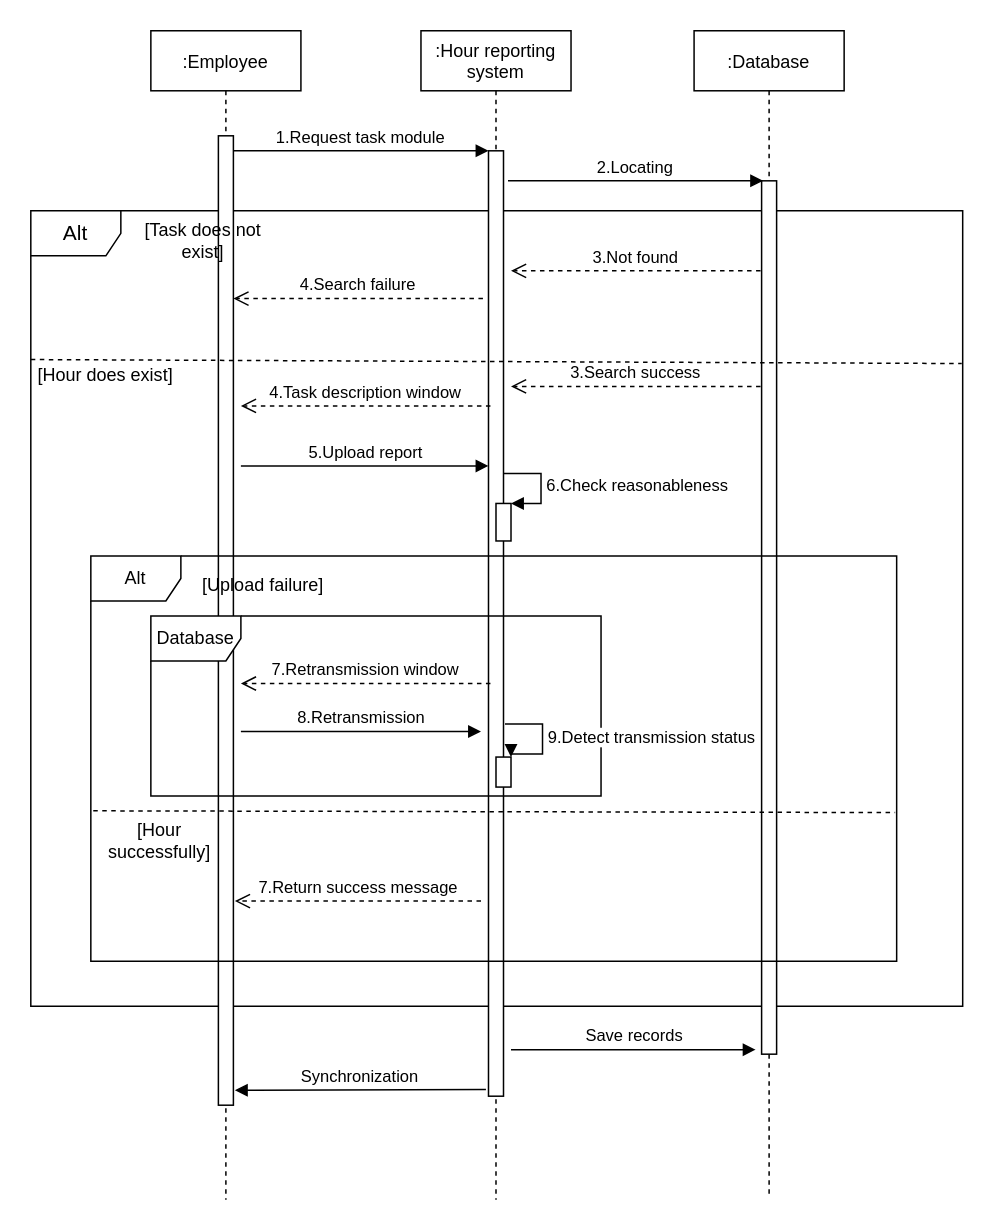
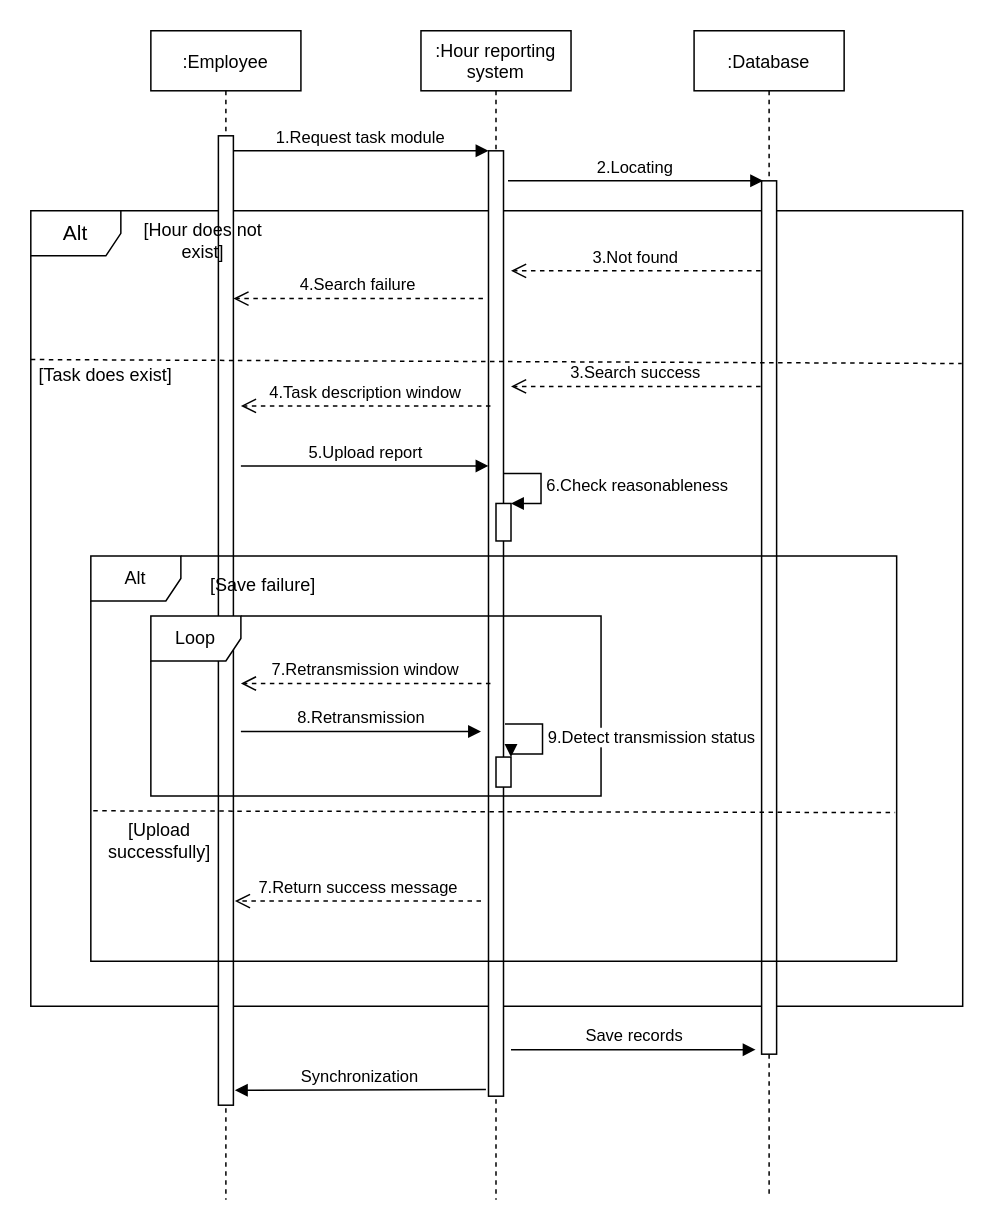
  <mxCell id="0" />
  <mxCell id="1" parent="0" />
  <mxCell id="2" value="&lt;font style=&quot;font-size: 14px&quot;&gt;Alt&lt;/font&gt;" style="shape=umlFrame;whiteSpace=wrap;html=1;" parent="1" vertex="1"><mxGeometry x="20" y="140" width="621" height="530" as="geometry" /></mxCell>
  <mxCell id="3" value=":Employee" style="shape=umlLifeline;perimeter=lifelinePerimeter;container=1;collapsible=0;recursiveResize=0;rounded=0;shadow=0;strokeWidth=1;" parent="1" vertex="1"><mxGeometry x="100" y="20" width="100" height="779" as="geometry" /></mxCell>
  <mxCell id="4" value="" style="points=[];perimeter=orthogonalPerimeter;rounded=0;shadow=0;strokeWidth=1;" parent="3" vertex="1"><mxGeometry x="45" y="70" width="10" height="646" as="geometry" /></mxCell>
  <mxCell id="5" value=":Hour reporting &#10;system" style="shape=umlLifeline;perimeter=lifelinePerimeter;container=1;collapsible=0;recursiveResize=0;rounded=0;shadow=0;strokeWidth=1;" parent="1" vertex="1"><mxGeometry x="280" y="20" width="100" height="779" as="geometry" /></mxCell>
  <mxCell id="6" value="" style="points=[];perimeter=orthogonalPerimeter;rounded=0;shadow=0;strokeWidth=1;" parent="5" vertex="1"><mxGeometry x="45" y="80" width="10" height="630" as="geometry" /></mxCell>
  <mxCell id="7" value="6.Check reasonableness" style="edgeStyle=orthogonalEdgeStyle;html=1;align=left;spacingLeft=2;endArrow=block;rounded=0;entryX=1;entryY=0;" parent="5" target="8" edge="1"><mxGeometry relative="1" as="geometry"><mxPoint x="55" y="295" as="sourcePoint" /><Array as="points"><mxPoint x="80" y="295" /></Array></mxGeometry></mxCell>
  <mxCell id="8" value="" style="html=1;points=[];perimeter=orthogonalPerimeter;" parent="5" vertex="1"><mxGeometry x="50" y="315" width="10" height="25" as="geometry" /></mxCell>
  <mxCell id="9" value="4.Search failure" style="verticalAlign=bottom;endArrow=open;dashed=1;endSize=8;exitX=-0.37;exitY=0.613;shadow=0;strokeWidth=1;exitDx=0;exitDy=0;exitPerimeter=0;" parent="1" edge="1"><mxGeometry relative="1" as="geometry"><mxPoint x="155" y="198.46" as="targetPoint" /><mxPoint x="321.3" y="198.46" as="sourcePoint" /></mxGeometry></mxCell>
  <mxCell id="10" value="1.Request task module" style="verticalAlign=bottom;endArrow=block;entryX=0;entryY=0;shadow=0;strokeWidth=1;" parent="1" source="4" target="6" edge="1"><mxGeometry relative="1" as="geometry"><mxPoint x="255" y="100" as="sourcePoint" /></mxGeometry></mxCell>
  <mxCell id="11" value=":Database" style="shape=umlLifeline;perimeter=lifelinePerimeter;container=1;collapsible=0;recursiveResize=0;rounded=0;shadow=0;strokeWidth=1;" parent="1" vertex="1"><mxGeometry x="462" y="20" width="100" height="775" as="geometry" /></mxCell>
  <mxCell id="12" value="" style="points=[];perimeter=orthogonalPerimeter;rounded=0;shadow=0;strokeWidth=1;" parent="11" vertex="1"><mxGeometry x="45" y="100" width="10" height="582" as="geometry" /></mxCell>
  <mxCell id="13" value="2.Locating" style="verticalAlign=bottom;endArrow=block;entryX=0;entryY=0;shadow=0;strokeWidth=1;" parent="1" edge="1"><mxGeometry relative="1" as="geometry"><mxPoint x="338" y="120" as="sourcePoint" /><mxPoint x="508" y="120" as="targetPoint" /></mxGeometry></mxCell>
  <mxCell id="14" value="3.Not found" style="verticalAlign=bottom;endArrow=open;dashed=1;endSize=8;exitX=-0.37;exitY=0.613;shadow=0;strokeWidth=1;exitDx=0;exitDy=0;exitPerimeter=0;" parent="1" edge="1"><mxGeometry relative="1" as="geometry"><mxPoint x="340" y="180" as="targetPoint" /><mxPoint x="506.3" y="180" as="sourcePoint" /></mxGeometry></mxCell>
  <mxCell id="15" value="" style="endArrow=none;dashed=1;html=1;fontSize=11;exitX=0;exitY=0.187;exitDx=0;exitDy=0;exitPerimeter=0;entryX=0.999;entryY=0.192;entryDx=0;entryDy=0;entryPerimeter=0;" parent="1" source="2" target="2" edge="1"><mxGeometry width="50" height="50" relative="1" as="geometry"><mxPoint x="80" y="330" as="sourcePoint" /><mxPoint x="410" y="330" as="targetPoint" /></mxGeometry></mxCell>
- <mxCell id="16" value="[Task does not exist]" style="text;html=1;align=center;verticalAlign=middle;whiteSpace=wrap;rounded=0;" parent="1" vertex="1"><mxGeometry x="90" y="150" width="90" height="20" as="geometry" /></mxCell>
- <mxCell id="17" value="[Hour does exist]" style="text;html=1;align=center;verticalAlign=middle;whiteSpace=wrap;rounded=0;" parent="1" vertex="1"><mxGeometry x="20" y="240" width="100" height="20" as="geometry" /></mxCell>
+ <mxCell id="16" value="[Hour does not exist]" style="text;html=1;align=center;verticalAlign=middle;whiteSpace=wrap;rounded=0;" parent="1" vertex="1"><mxGeometry x="90" y="150" width="90" height="20" as="geometry" /></mxCell>
+ <mxCell id="17" value="[Task does exist]" style="text;html=1;align=center;verticalAlign=middle;whiteSpace=wrap;rounded=0;" parent="1" vertex="1"><mxGeometry x="20" y="240" width="100" height="20" as="geometry" /></mxCell>
  <mxCell id="18" value="3.Search success" style="verticalAlign=bottom;endArrow=open;dashed=1;endSize=8;exitX=-0.37;exitY=0.613;shadow=0;strokeWidth=1;exitDx=0;exitDy=0;exitPerimeter=0;" parent="1" edge="1"><mxGeometry relative="1" as="geometry"><mxPoint x="340" y="257" as="targetPoint" /><mxPoint x="506.3" y="257" as="sourcePoint" /></mxGeometry></mxCell>
  <mxCell id="19" value="4.Task description window" style="verticalAlign=bottom;endArrow=open;dashed=1;endSize=8;exitX=-0.37;exitY=0.613;shadow=0;strokeWidth=1;exitDx=0;exitDy=0;exitPerimeter=0;" parent="1" edge="1"><mxGeometry relative="1" as="geometry"><mxPoint x="160" y="270" as="targetPoint" /><mxPoint x="326.3" y="270" as="sourcePoint" /></mxGeometry></mxCell>
  <mxCell id="20" value="5.Upload report" style="html=1;verticalAlign=bottom;endArrow=block;" parent="1" target="6" edge="1"><mxGeometry width="80" relative="1" as="geometry"><mxPoint x="160" y="310" as="sourcePoint" /><mxPoint x="240" y="310" as="targetPoint" /></mxGeometry></mxCell>
  <mxCell id="21" value="Alt" style="shape=umlFrame;whiteSpace=wrap;html=1;" parent="1" vertex="1"><mxGeometry x="60" y="370" width="537" height="270" as="geometry" /></mxCell>
- <mxCell id="22" value="[Upload failure]" style="text;html=1;align=center;verticalAlign=middle;whiteSpace=wrap;rounded=0;" parent="1" vertex="1"><mxGeometry x="130" y="380" width="90" height="20" as="geometry" /></mxCell>
- <mxCell id="23" value="[Hour successfully]" style="text;html=1;align=center;verticalAlign=middle;whiteSpace=wrap;rounded=0;" parent="1" vertex="1"><mxGeometry x="70" y="550" width="72" height="20" as="geometry" /></mxCell>
+ <mxCell id="22" value="[Save failure]" style="text;html=1;align=center;verticalAlign=middle;whiteSpace=wrap;rounded=0;" parent="1" vertex="1"><mxGeometry x="130" y="380" width="90" height="20" as="geometry" /></mxCell>
+ <mxCell id="23" value="[Upload successfully]" style="text;html=1;align=center;verticalAlign=middle;whiteSpace=wrap;rounded=0;" parent="1" vertex="1"><mxGeometry x="70" y="550" width="72" height="20" as="geometry" /></mxCell>
  <mxCell id="24" value="" style="endArrow=none;dashed=1;html=1;fontSize=11;exitX=0.003;exitY=0.629;exitDx=0;exitDy=0;exitPerimeter=0;" parent="1" source="21" edge="1"><mxGeometry width="50" height="50" relative="1" as="geometry"><mxPoint x="60" y="511" as="sourcePoint" /><mxPoint x="596" y="541" as="targetPoint" /></mxGeometry></mxCell>
- <mxCell id="25" value="Database" style="shape=umlFrame;whiteSpace=wrap;html=1;" parent="1" vertex="1"><mxGeometry x="100" y="410" width="300" height="120" as="geometry" /></mxCell>
+ <mxCell id="25" value="Loop" style="shape=umlFrame;whiteSpace=wrap;html=1;" parent="1" vertex="1"><mxGeometry x="100" y="410" width="300" height="120" as="geometry" /></mxCell>
  <mxCell id="26" value="7.Retransmission window" style="verticalAlign=bottom;endArrow=open;dashed=1;endSize=8;exitX=-0.37;exitY=0.613;shadow=0;strokeWidth=1;exitDx=0;exitDy=0;exitPerimeter=0;" parent="1" edge="1"><mxGeometry relative="1" as="geometry"><mxPoint x="160" y="455" as="targetPoint" /><mxPoint x="326.3" y="455" as="sourcePoint" /></mxGeometry></mxCell>
  <mxCell id="27" value="8.Retransmission" style="html=1;verticalAlign=bottom;endArrow=block;" parent="1" edge="1"><mxGeometry width="80" relative="1" as="geometry"><mxPoint x="160" y="487" as="sourcePoint" /><mxPoint x="320" y="487" as="targetPoint" /></mxGeometry></mxCell>
  <mxCell id="28" value="" style="html=1;points=[];perimeter=orthogonalPerimeter;" parent="1" vertex="1"><mxGeometry x="330" y="504" width="10" height="20" as="geometry" /></mxCell>
  <mxCell id="29" value="9.Detect transmission status" style="edgeStyle=orthogonalEdgeStyle;html=1;align=left;spacingLeft=2;endArrow=block;rounded=0;entryX=1;entryY=0;" parent="1" target="28" edge="1"><mxGeometry relative="1" as="geometry"><mxPoint x="336" y="482" as="sourcePoint" /><Array as="points"><mxPoint x="361" y="482" /><mxPoint x="361" y="502" /></Array></mxGeometry></mxCell>
  <mxCell id="30" value="Save records" style="html=1;verticalAlign=bottom;endArrow=block;" parent="1" edge="1"><mxGeometry width="80" relative="1" as="geometry"><mxPoint x="340" y="699" as="sourcePoint" /><mxPoint x="503" y="699" as="targetPoint" /></mxGeometry></mxCell>
  <mxCell id="31" value="7.Return success message" style="html=1;verticalAlign=bottom;endArrow=open;dashed=1;endSize=8;" parent="1" edge="1"><mxGeometry relative="1" as="geometry"><mxPoint x="320" y="600" as="sourcePoint" /><mxPoint x="156" y="600" as="targetPoint" /></mxGeometry></mxCell>
  <mxCell id="32" value="Synchronization" style="html=1;verticalAlign=bottom;endArrow=block;exitX=-0.172;exitY=0.993;exitDx=0;exitDy=0;exitPerimeter=0;" parent="1" source="6" edge="1"><mxGeometry width="80" relative="1" as="geometry"><mxPoint x="330" y="630" as="sourcePoint" /><mxPoint x="156" y="726" as="targetPoint" /></mxGeometry></mxCell>
